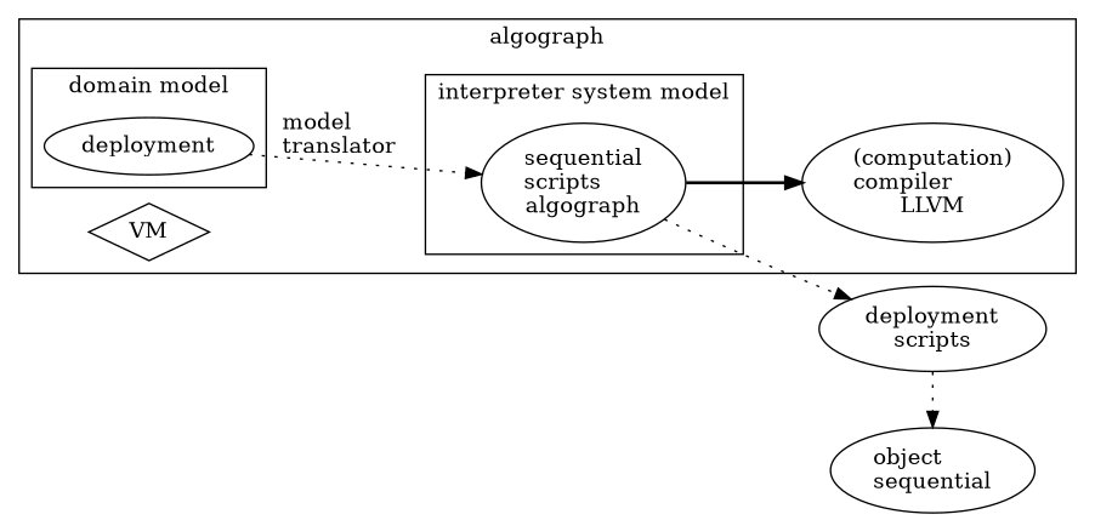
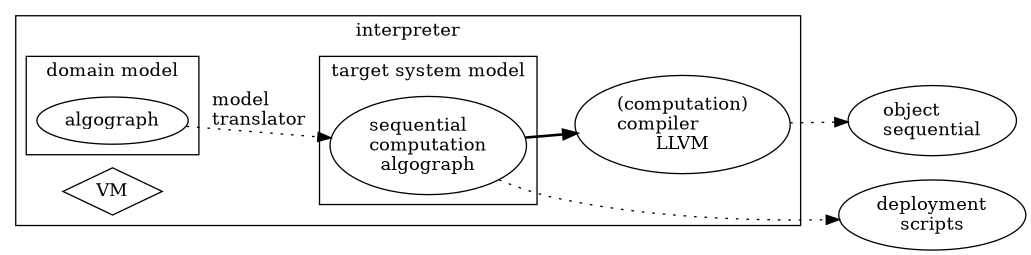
  digraph {
    rankdir=LR
    edge [style=dotted]
    n1 [label="object\lsequential"]
    n2 [label="deployment\lscripts"]
-   algograph [label=deployment]
-   n4 [label="sequential\lscripts\lalgograph"]
+   algograph
+   n4 [label="sequential\lcomputation\lalgograph"]
    n5 [label="(computation)\lcompiler\lLLVM"]
    VM [shape=diamond]
    subgraph sub_1 {
      rank=same
      n1
      n2
    }
    subgraph cluster_2 {
-     label=algograph
+     label=interpreter
      n5
      VM
      subgraph cluster_3 {
        label="domain model"
        algograph
      }
      subgraph cluster_4 {
-       label="interpreter system model"
+       label="target system model"
        n4
      }
    }
    algograph -> n4 [label="model\ltranslator"]
    n4 -> n2
    n4 -> n5 [style=bold]
-   n2 -> n1
+   n5 -> n1
  }
